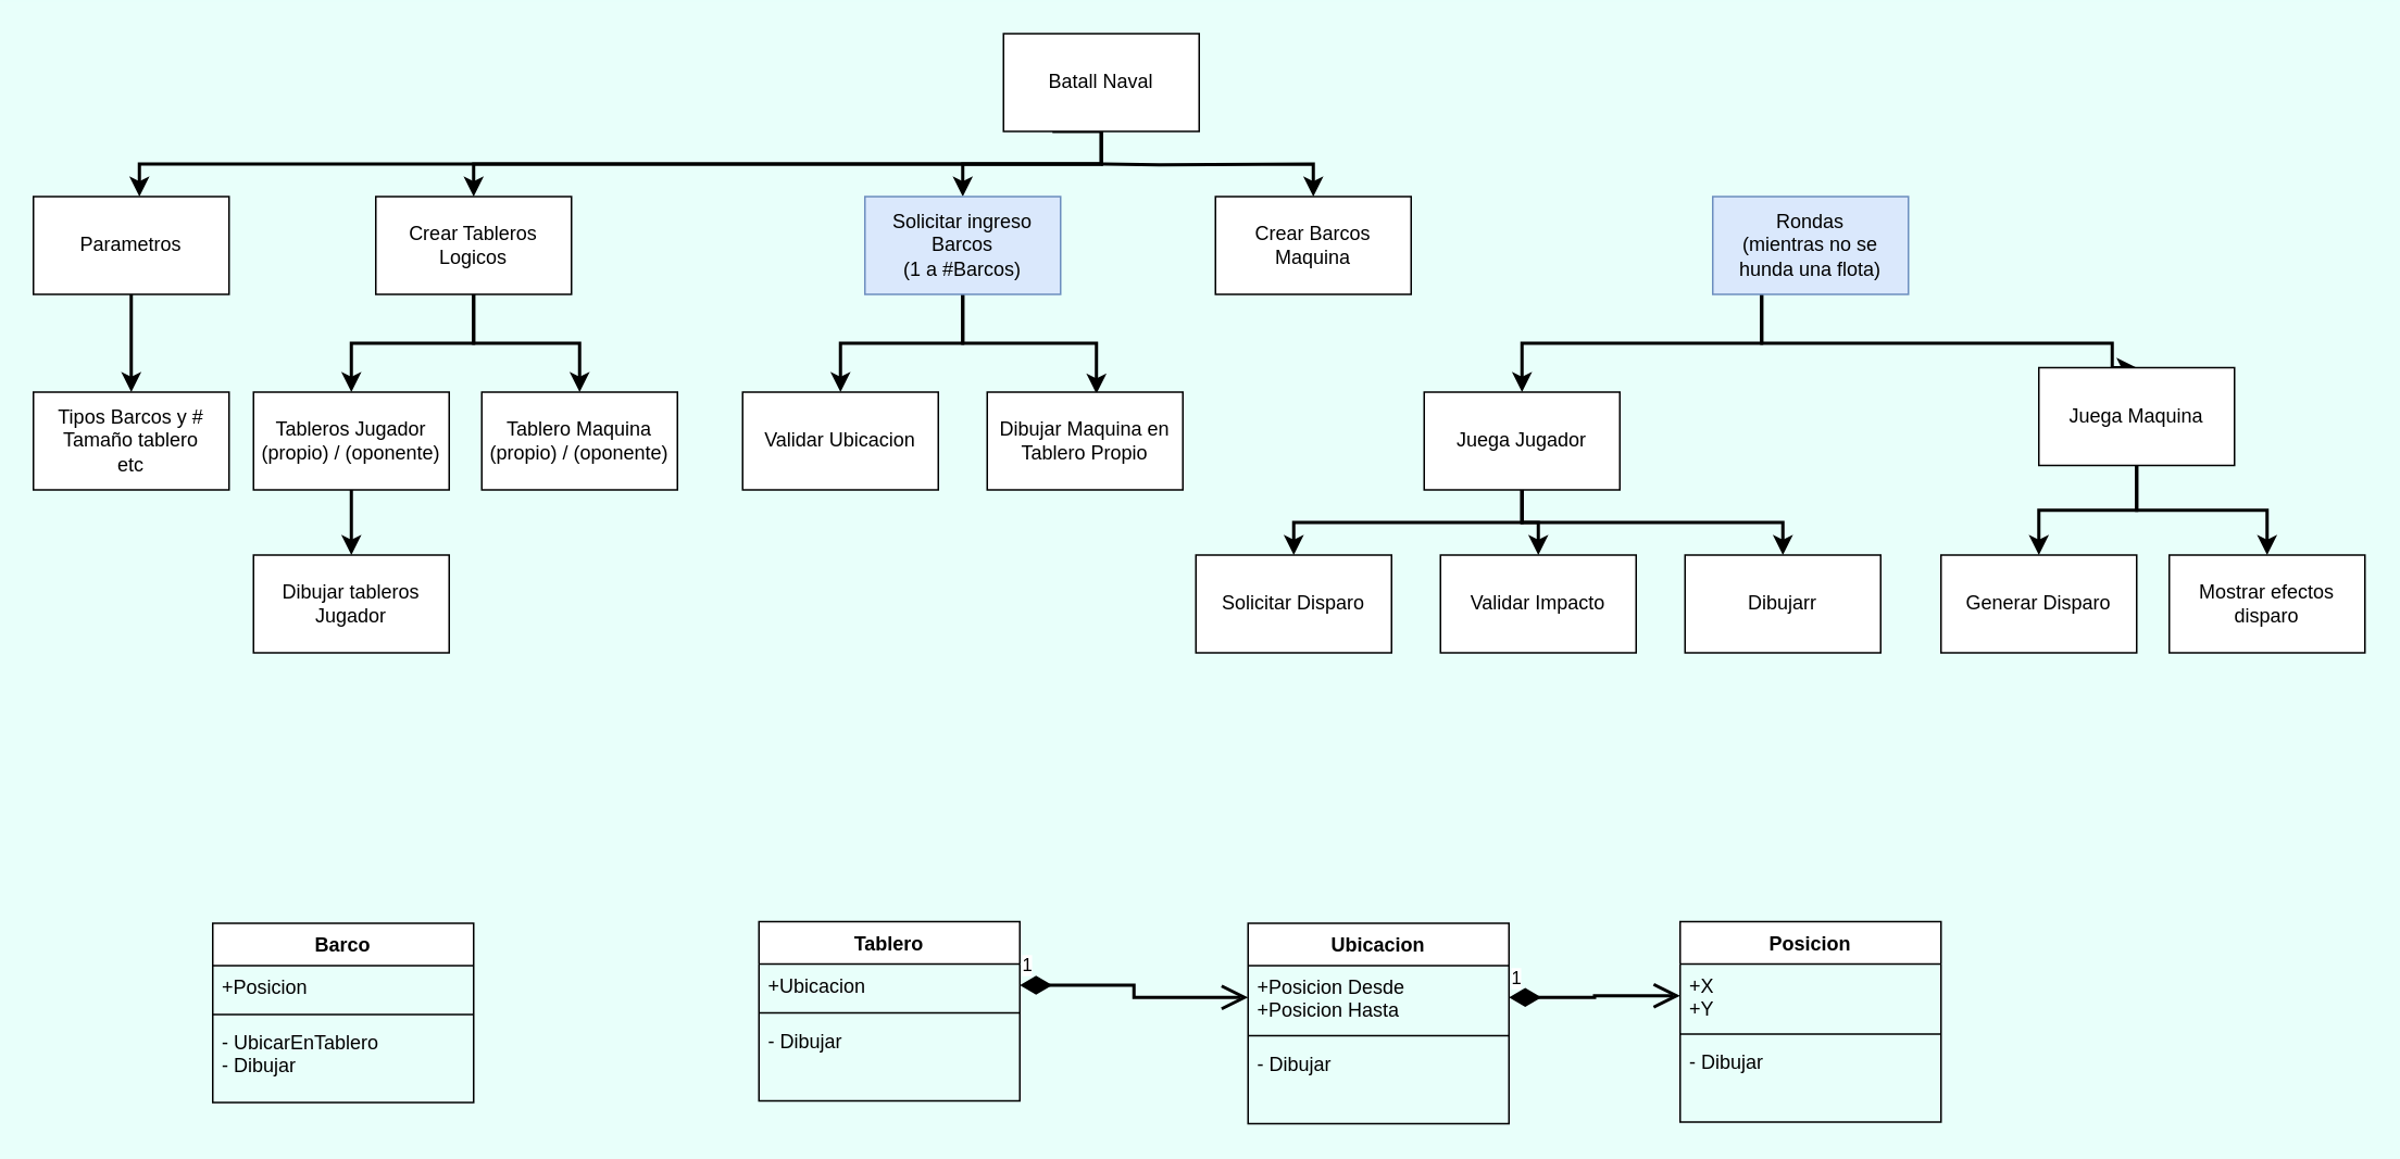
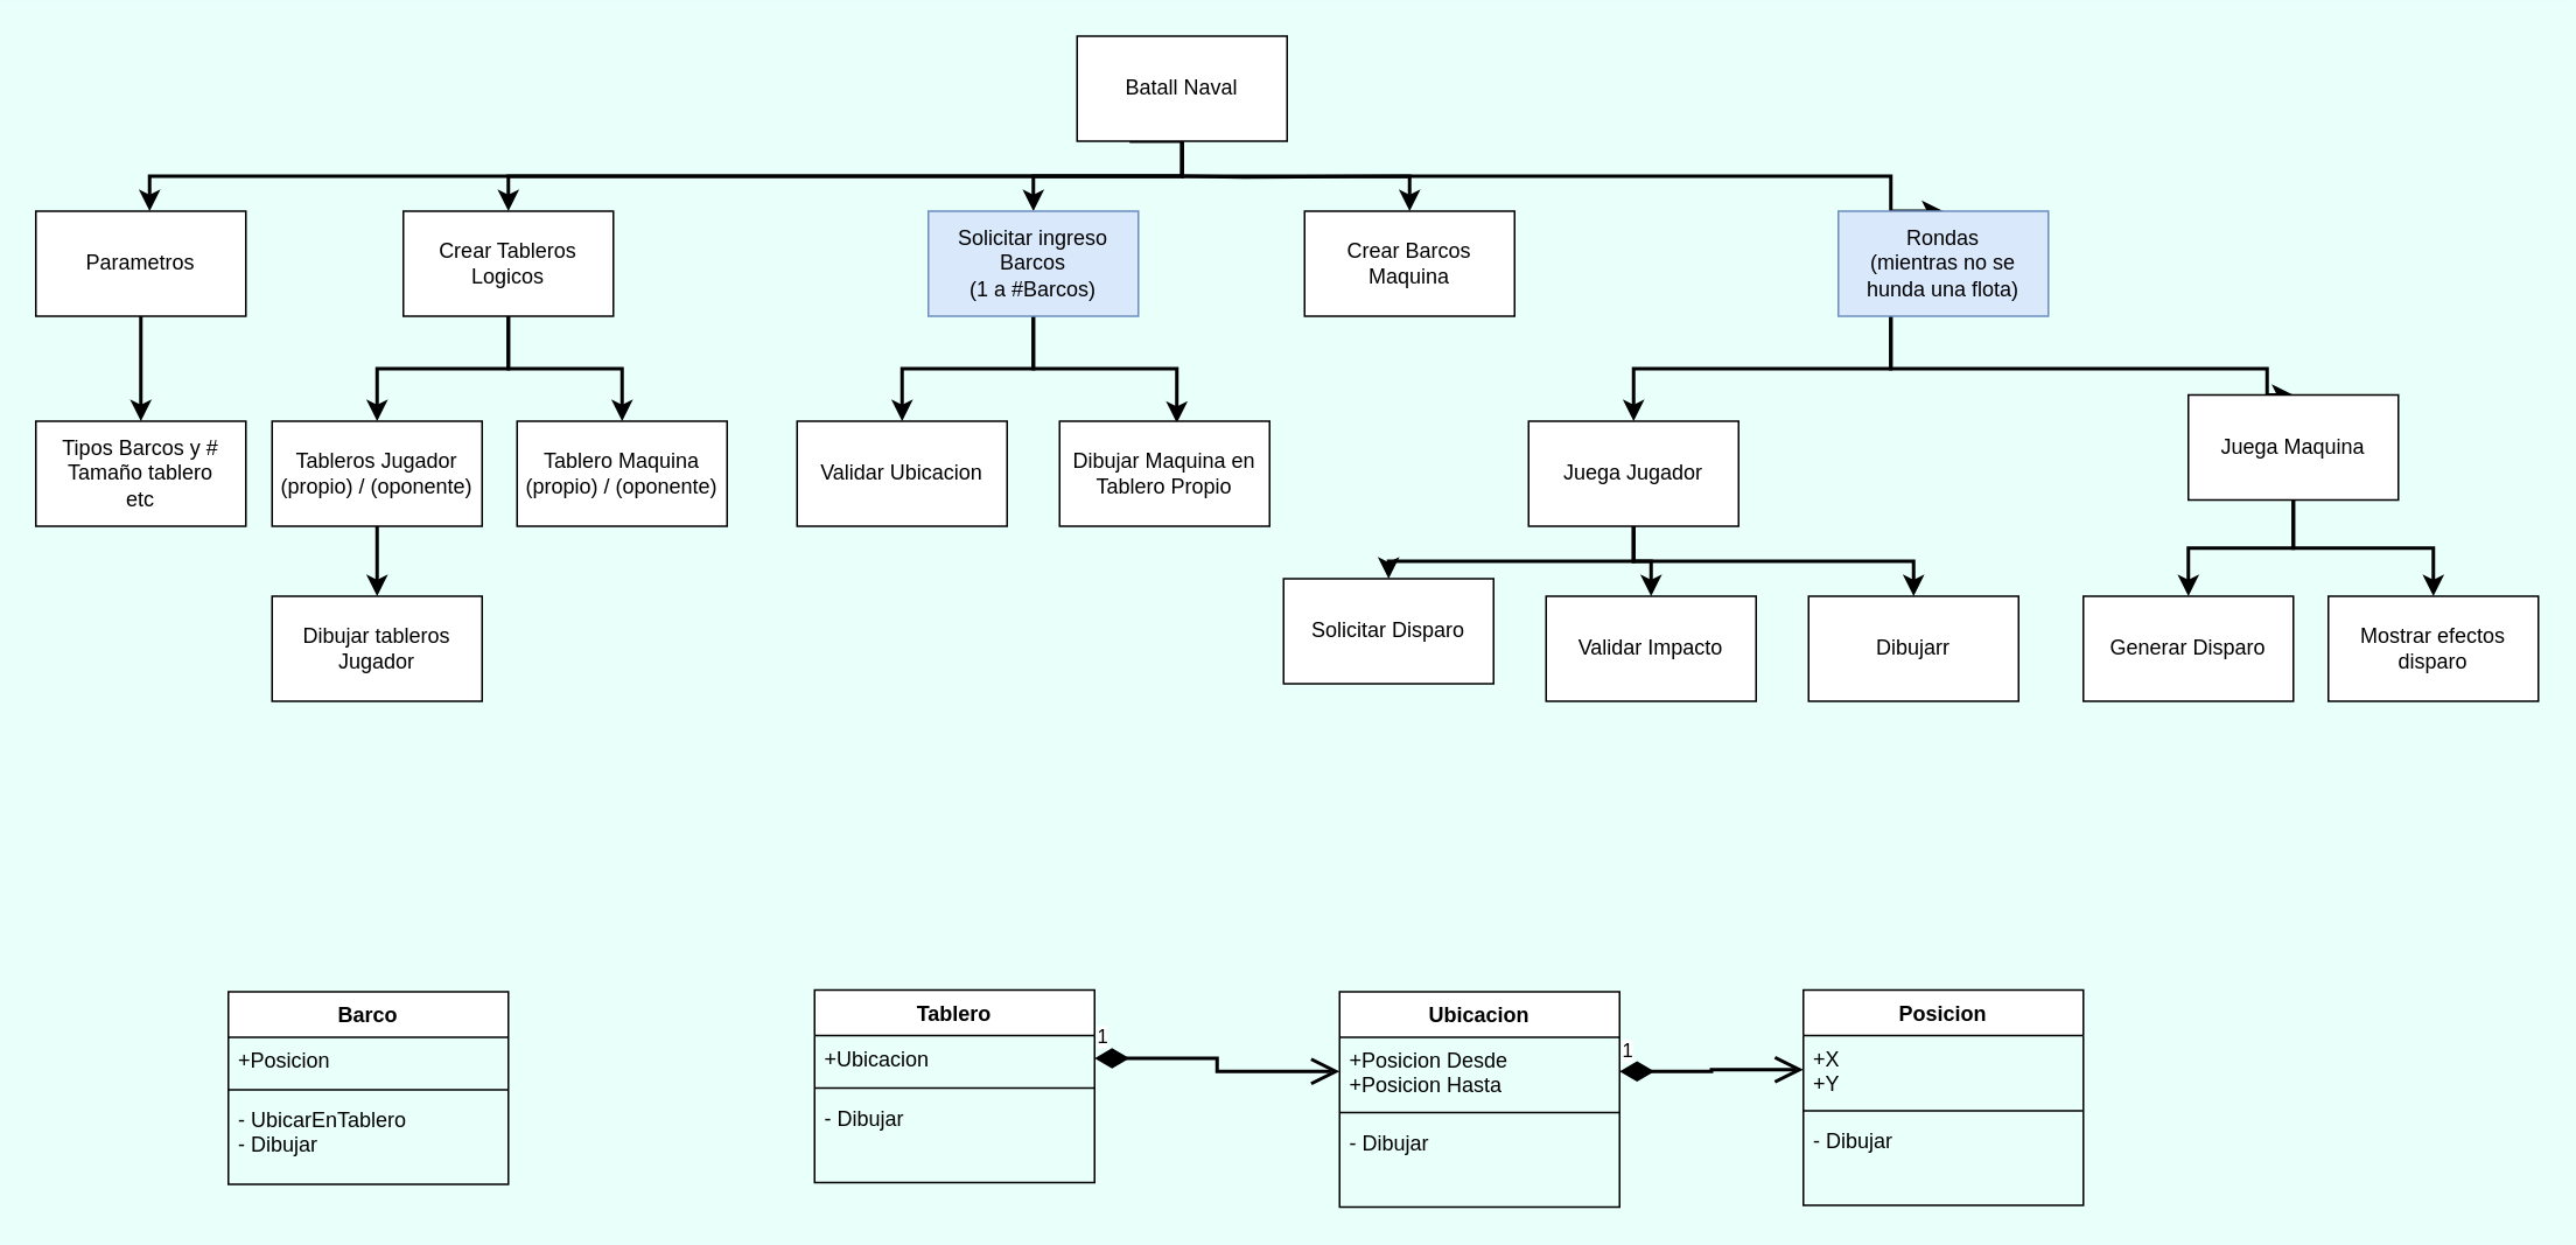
  <mxCell id="0" />
  <mxCell id="1" parent="0" />
  <mxCell id="2" value="" style="edgeStyle=orthogonalEdgeStyle;rounded=0;orthogonalLoop=1;jettySize=auto;html=1;strokeWidth=2;" edge="1" parent="1" source="7" target="19"><mxGeometry relative="1" as="geometry"><Array as="points"><mxPoint x="675" y="100" /><mxPoint x="590" y="100" /></Array></mxGeometry></mxCell>
  <mxCell id="3" style="edgeStyle=orthogonalEdgeStyle;rounded=0;orthogonalLoop=1;jettySize=auto;html=1;exitX=0.25;exitY=1;exitDx=0;exitDy=0;strokeWidth=2;" edge="1" parent="1" source="7" target="10"><mxGeometry relative="1" as="geometry"><Array as="points"><mxPoint x="675" y="80" /><mxPoint x="675" y="100" /><mxPoint x="290" y="100" /></Array></mxGeometry></mxCell>
  <mxCell id="4" style="edgeStyle=orthogonalEdgeStyle;rounded=0;orthogonalLoop=1;jettySize=auto;html=1;entryX=0.5;entryY=0;entryDx=0;entryDy=0;strokeWidth=2;" edge="1" parent="1" target="21"><mxGeometry relative="1" as="geometry"><mxPoint x="675" y="100" as="sourcePoint" /></mxGeometry></mxCell>
  <mxCell id="5" style="edgeStyle=orthogonalEdgeStyle;rounded=0;orthogonalLoop=1;jettySize=auto;html=1;strokeWidth=2;" edge="1" parent="1" source="7" target="15"><mxGeometry relative="1" as="geometry"><Array as="points"><mxPoint x="675" y="100" /><mxPoint x="85" y="100" /></Array></mxGeometry></mxCell>
+ <mxCell id="6" style="edgeStyle=orthogonalEdgeStyle;rounded=0;orthogonalLoop=1;jettySize=auto;html=1;entryX=0.5;entryY=0;entryDx=0;entryDy=0;strokeWidth=2;" edge="1" parent="1" source="7" target="26"><mxGeometry relative="1" as="geometry"><Array as="points"><mxPoint x="675" y="100" /><mxPoint x="1080" y="100" /></Array></mxGeometry></mxCell>
  <mxCell id="7" value="Batall Naval" style="rounded=0;whiteSpace=wrap;html=1;" vertex="1" parent="1"><mxGeometry x="615" y="20" width="120" height="60" as="geometry" /></mxCell>
  <mxCell id="8" style="edgeStyle=orthogonalEdgeStyle;rounded=0;orthogonalLoop=1;jettySize=auto;html=1;entryX=0.5;entryY=0;entryDx=0;entryDy=0;strokeWidth=2;" edge="1" parent="1" source="10" target="12"><mxGeometry relative="1" as="geometry" /></mxCell>
  <mxCell id="9" style="edgeStyle=orthogonalEdgeStyle;rounded=0;orthogonalLoop=1;jettySize=auto;html=1;strokeWidth=2;" edge="1" parent="1" source="10" target="13"><mxGeometry relative="1" as="geometry" /></mxCell>
  <mxCell id="10" value="Crear Tableros Logicos" style="rounded=0;whiteSpace=wrap;html=1;" vertex="1" parent="1"><mxGeometry x="230" y="120" width="120" height="60" as="geometry" /></mxCell>
  <mxCell id="11" style="edgeStyle=orthogonalEdgeStyle;rounded=0;orthogonalLoop=1;jettySize=auto;html=1;entryX=0.5;entryY=0;entryDx=0;entryDy=0;strokeWidth=2;" edge="1" parent="1" source="12" target="22"><mxGeometry relative="1" as="geometry" /></mxCell>
  <mxCell id="12" value="Tableros Jugador (propio) / (oponente)" style="rounded=0;whiteSpace=wrap;html=1;" vertex="1" parent="1"><mxGeometry x="155" y="240" width="120" height="60" as="geometry" /></mxCell>
  <mxCell id="13" value="Tablero Maquina (propio) / (oponente)" style="rounded=0;whiteSpace=wrap;html=1;" vertex="1" parent="1"><mxGeometry x="295" y="240" width="120" height="60" as="geometry" /></mxCell>
  <mxCell id="14" style="edgeStyle=orthogonalEdgeStyle;rounded=0;orthogonalLoop=1;jettySize=auto;html=1;entryX=0.5;entryY=0;entryDx=0;entryDy=0;strokeWidth=2;" edge="1" parent="1" source="15" target="16"><mxGeometry relative="1" as="geometry" /></mxCell>
  <mxCell id="15" value="Parametros" style="rounded=0;whiteSpace=wrap;html=1;" vertex="1" parent="1"><mxGeometry x="20" y="120" width="120" height="60" as="geometry" /></mxCell>
  <mxCell id="16" value="Tipos Barcos y #&lt;br&gt;Tamaño tablero&lt;br&gt;etc" style="rounded=0;whiteSpace=wrap;html=1;" vertex="1" parent="1"><mxGeometry x="20" y="240" width="120" height="60" as="geometry" /></mxCell>
  <mxCell id="17" style="edgeStyle=orthogonalEdgeStyle;rounded=0;orthogonalLoop=1;jettySize=auto;html=1;strokeWidth=2;" edge="1" parent="1" source="19" target="20"><mxGeometry relative="1" as="geometry" /></mxCell>
  <mxCell id="18" style="edgeStyle=orthogonalEdgeStyle;rounded=0;orthogonalLoop=1;jettySize=auto;html=1;entryX=0.558;entryY=0.017;entryDx=0;entryDy=0;entryPerimeter=0;strokeWidth=2;" edge="1" parent="1" source="19" target="23"><mxGeometry relative="1" as="geometry" /></mxCell>
  <mxCell id="19" value="Solicitar ingreso Barcos&lt;br&gt;(1 a #Barcos)" style="rounded=0;whiteSpace=wrap;html=1;fillColor=#dae8fc;strokeColor=#6c8ebf;" vertex="1" parent="1"><mxGeometry x="530" y="120" width="120" height="60" as="geometry" /></mxCell>
  <mxCell id="20" value="Validar Ubicacion" style="rounded=0;whiteSpace=wrap;html=1;" vertex="1" parent="1"><mxGeometry x="455" y="240" width="120" height="60" as="geometry" /></mxCell>
  <mxCell id="21" value="Crear Barcos Maquina" style="rounded=0;whiteSpace=wrap;html=1;" vertex="1" parent="1"><mxGeometry x="745" y="120" width="120" height="60" as="geometry" /></mxCell>
  <mxCell id="22" value="Dibujar tableros Jugador" style="rounded=0;whiteSpace=wrap;html=1;" vertex="1" parent="1"><mxGeometry x="155" y="340" width="120" height="60" as="geometry" /></mxCell>
  <mxCell id="23" value="Dibujar Maquina en Tablero Propio" style="rounded=0;whiteSpace=wrap;html=1;" vertex="1" parent="1"><mxGeometry x="605" y="240" width="120" height="60" as="geometry" /></mxCell>
  <mxCell id="24" style="edgeStyle=orthogonalEdgeStyle;rounded=0;orthogonalLoop=1;jettySize=auto;html=1;strokeWidth=2;" edge="1" parent="1" source="26" target="48"><mxGeometry relative="1" as="geometry"><Array as="points"><mxPoint x="1080" y="210" /><mxPoint x="933" y="210" /></Array></mxGeometry></mxCell>
  <mxCell id="25" style="edgeStyle=orthogonalEdgeStyle;rounded=0;orthogonalLoop=1;jettySize=auto;html=1;entryX=0.5;entryY=0;entryDx=0;entryDy=0;strokeWidth=2;" edge="1" parent="1" source="26" target="51"><mxGeometry relative="1" as="geometry"><Array as="points"><mxPoint x="1080" y="210" /><mxPoint x="1295" y="210" /></Array></mxGeometry></mxCell>
  <mxCell id="26" value="Rondas&lt;br&gt;(mientras no se hunda una flota)" style="rounded=0;whiteSpace=wrap;html=1;fillColor=#dae8fc;strokeColor=#6c8ebf;" vertex="1" parent="1"><mxGeometry x="1050" y="120" width="120" height="60" as="geometry" /></mxCell>
  <mxCell id="27" value="Barco" style="swimlane;fontStyle=1;align=center;verticalAlign=top;childLayout=stackLayout;horizontal=1;startSize=26;horizontalStack=0;resizeParent=1;resizeParentMax=0;resizeLast=0;collapsible=1;marginBottom=0;html=0;" vertex="1" parent="1"><mxGeometry x="130" y="566" width="160" height="110" as="geometry" /></mxCell>
  <mxCell id="28" value="+Posicion" style="text;strokeColor=none;fillColor=none;align=left;verticalAlign=top;spacingLeft=4;spacingRight=4;overflow=hidden;rotatable=0;points=[[0,0.5],[1,0.5]];portConstraint=eastwest;html=0;" vertex="1" parent="27"><mxGeometry y="26" width="160" height="26" as="geometry" /></mxCell>
  <mxCell id="29" value="" style="line;strokeWidth=1;fillColor=none;align=left;verticalAlign=middle;spacingTop=-1;spacingLeft=3;spacingRight=3;rotatable=0;labelPosition=right;points=[];portConstraint=eastwest;strokeColor=inherit;html=0;" vertex="1" parent="27"><mxGeometry y="52" width="160" height="8" as="geometry" /></mxCell>
  <mxCell id="30" value="- UbicarEnTablero&#10;- Dibujar" style="text;strokeColor=none;fillColor=none;align=left;verticalAlign=top;spacingLeft=4;spacingRight=4;overflow=hidden;rotatable=0;points=[[0,0.5],[1,0.5]];portConstraint=eastwest;html=0;" vertex="1" parent="27"><mxGeometry y="60" width="160" height="50" as="geometry" /></mxCell>
  <mxCell id="31" value="Tablero" style="swimlane;fontStyle=1;align=center;verticalAlign=top;childLayout=stackLayout;horizontal=1;startSize=26;horizontalStack=0;resizeParent=1;resizeParentMax=0;resizeLast=0;collapsible=1;marginBottom=0;html=0;" vertex="1" parent="1"><mxGeometry x="465" y="565" width="160" height="110" as="geometry" /></mxCell>
  <mxCell id="32" value="+Ubicacion" style="text;strokeColor=none;fillColor=none;align=left;verticalAlign=top;spacingLeft=4;spacingRight=4;overflow=hidden;rotatable=0;points=[[0,0.5],[1,0.5]];portConstraint=eastwest;html=0;" vertex="1" parent="31"><mxGeometry y="26" width="160" height="26" as="geometry" /></mxCell>
  <mxCell id="33" value="" style="line;strokeWidth=1;fillColor=none;align=left;verticalAlign=middle;spacingTop=-1;spacingLeft=3;spacingRight=3;rotatable=0;labelPosition=right;points=[];portConstraint=eastwest;strokeColor=inherit;html=0;" vertex="1" parent="31"><mxGeometry y="52" width="160" height="8" as="geometry" /></mxCell>
  <mxCell id="34" value="- Dibujar&#10;" style="text;strokeColor=none;fillColor=none;align=left;verticalAlign=top;spacingLeft=4;spacingRight=4;overflow=hidden;rotatable=0;points=[[0,0.5],[1,0.5]];portConstraint=eastwest;html=0;" vertex="1" parent="31"><mxGeometry y="60" width="160" height="50" as="geometry" /></mxCell>
  <mxCell id="35" value="Ubicacion" style="swimlane;fontStyle=1;align=center;verticalAlign=top;childLayout=stackLayout;horizontal=1;startSize=26;horizontalStack=0;resizeParent=1;resizeParentMax=0;resizeLast=0;collapsible=1;marginBottom=0;html=0;" vertex="1" parent="1"><mxGeometry x="765" y="566" width="160" height="123" as="geometry" /></mxCell>
  <mxCell id="36" value="+Posicion Desde&#10;+Posicion Hasta" style="text;strokeColor=none;fillColor=none;align=left;verticalAlign=top;spacingLeft=4;spacingRight=4;overflow=hidden;rotatable=0;points=[[0,0.5],[1,0.5]];portConstraint=eastwest;html=0;" vertex="1" parent="35"><mxGeometry y="26" width="160" height="39" as="geometry" /></mxCell>
  <mxCell id="37" value="" style="line;strokeWidth=1;fillColor=none;align=left;verticalAlign=middle;spacingTop=-1;spacingLeft=3;spacingRight=3;rotatable=0;labelPosition=right;points=[];portConstraint=eastwest;strokeColor=inherit;html=0;" vertex="1" parent="35"><mxGeometry y="65" width="160" height="8" as="geometry" /></mxCell>
  <mxCell id="38" value="- Dibujar&#10;" style="text;strokeColor=none;fillColor=none;align=left;verticalAlign=top;spacingLeft=4;spacingRight=4;overflow=hidden;rotatable=0;points=[[0,0.5],[1,0.5]];portConstraint=eastwest;html=0;" vertex="1" parent="35"><mxGeometry y="73" width="160" height="50" as="geometry" /></mxCell>
  <mxCell id="39" value="Posicion" style="swimlane;fontStyle=1;align=center;verticalAlign=top;childLayout=stackLayout;horizontal=1;startSize=26;horizontalStack=0;resizeParent=1;resizeParentMax=0;resizeLast=0;collapsible=1;marginBottom=0;html=0;" vertex="1" parent="1"><mxGeometry y="565" width="160" height="123" as="geometry" x="1030" /></mxCell>
  <mxCell id="40" value="+X&#10;+Y" style="text;strokeColor=none;fillColor=none;align=left;verticalAlign=top;spacingLeft=4;spacingRight=4;overflow=hidden;rotatable=0;points=[[0,0.5],[1,0.5]];portConstraint=eastwest;html=0;" vertex="1" parent="39"><mxGeometry y="26" width="160" height="39" as="geometry" /></mxCell>
  <mxCell id="41" value="" style="line;strokeWidth=1;fillColor=none;align=left;verticalAlign=middle;spacingTop=-1;spacingLeft=3;spacingRight=3;rotatable=0;labelPosition=right;points=[];portConstraint=eastwest;strokeColor=inherit;html=0;" vertex="1" parent="39"><mxGeometry y="65" width="160" height="8" as="geometry" /></mxCell>
  <mxCell id="42" value="- Dibujar&#10;" style="text;strokeColor=none;fillColor=none;align=left;verticalAlign=top;spacingLeft=4;spacingRight=4;overflow=hidden;rotatable=0;points=[[0,0.5],[1,0.5]];portConstraint=eastwest;html=0;" vertex="1" parent="39"><mxGeometry y="73" width="160" height="50" as="geometry" /></mxCell>
  <mxCell id="43" value="1" style="endArrow=open;html=1;endSize=12;startArrow=diamondThin;startSize=14;startFill=1;edgeStyle=orthogonalEdgeStyle;align=left;verticalAlign=bottom;rounded=0;strokeWidth=2;exitX=1;exitY=0.5;exitDx=0;exitDy=0;entryX=0;entryY=0.5;entryDx=0;entryDy=0;" edge="1" parent="1" source="32" target="36"><mxGeometry x="-1" y="3" relative="1" as="geometry"><mxPoint x="635" y="627" as="sourcePoint" /><mxPoint x="795" y="627" as="targetPoint" /></mxGeometry></mxCell>
  <mxCell id="44" value="1" style="endArrow=open;html=1;endSize=12;startArrow=diamondThin;startSize=14;startFill=1;edgeStyle=orthogonalEdgeStyle;align=left;verticalAlign=bottom;rounded=0;strokeWidth=2;exitX=1;exitY=0.5;exitDx=0;exitDy=0;entryX=0;entryY=0.5;entryDx=0;entryDy=0;" edge="1" parent="1" source="36" target="40"><mxGeometry x="-1" y="3" relative="1" as="geometry"><mxPoint x="940" y="615" as="sourcePoint" /><mxPoint x="1100" y="615" as="targetPoint" /></mxGeometry></mxCell>
  <mxCell id="45" style="edgeStyle=orthogonalEdgeStyle;rounded=0;orthogonalLoop=1;jettySize=auto;html=1;strokeWidth=2;" edge="1" parent="1" source="48" target="52"><mxGeometry relative="1" as="geometry"><Array as="points"><mxPoint x="933" y="320" /><mxPoint x="793" y="320" /></Array></mxGeometry></mxCell>
  <mxCell id="46" style="edgeStyle=orthogonalEdgeStyle;rounded=0;orthogonalLoop=1;jettySize=auto;html=1;entryX=0.5;entryY=0;entryDx=0;entryDy=0;strokeWidth=2;" edge="1" parent="1" source="48" target="54"><mxGeometry relative="1" as="geometry"><Array as="points"><mxPoint x="933" y="320" /><mxPoint x="1093" y="320" /></Array></mxGeometry></mxCell>
  <mxCell id="47" value="" style="edgeStyle=orthogonalEdgeStyle;rounded=0;orthogonalLoop=1;jettySize=auto;html=1;strokeWidth=2;" edge="1" parent="1" source="48" target="53"><mxGeometry relative="1" as="geometry" /></mxCell>
  <mxCell id="48" value="Juega Jugador" style="rounded=0;whiteSpace=wrap;html=1;" vertex="1" parent="1"><mxGeometry x="873" y="240" width="120" height="60" as="geometry" /></mxCell>
  <mxCell id="49" style="edgeStyle=orthogonalEdgeStyle;rounded=0;orthogonalLoop=1;jettySize=auto;html=1;strokeWidth=2;" edge="1" parent="1" source="51" target="55"><mxGeometry relative="1" as="geometry" /></mxCell>
  <mxCell id="50" style="edgeStyle=orthogonalEdgeStyle;rounded=0;orthogonalLoop=1;jettySize=auto;html=1;entryX=0.5;entryY=0;entryDx=0;entryDy=0;strokeWidth=2;" edge="1" parent="1" source="51" target="56"><mxGeometry relative="1" as="geometry" /></mxCell>
  <mxCell id="51" value="Juega Maquina" style="rounded=0;whiteSpace=wrap;html=1;" vertex="1" parent="1"><mxGeometry x="1250" y="225" width="120" height="60" as="geometry" /></mxCell>
- <mxCell id="52" value="Solicitar Disparo" style="rounded=0;whiteSpace=wrap;html=1;" vertex="1" parent="1"><mxGeometry x="733" y="340" width="120" height="60" as="geometry" /></mxCell>
+ <mxCell id="52" value="Solicitar Disparo" style="rounded=0;whiteSpace=wrap;html=1;" vertex="1" parent="1"><mxGeometry x="733" y="330" width="120" height="60" as="geometry" /></mxCell>
  <mxCell id="53" value="Validar Impacto" style="rounded=0;whiteSpace=wrap;html=1;" vertex="1" parent="1"><mxGeometry x="883" y="340" width="120" height="60" as="geometry" /></mxCell>
  <mxCell id="54" value="Dibujarr" style="rounded=0;whiteSpace=wrap;html=1;" vertex="1" parent="1"><mxGeometry x="1033" y="340" width="120" height="60" as="geometry" /></mxCell>
  <mxCell id="55" value="Generar Disparo" style="rounded=0;whiteSpace=wrap;html=1;" vertex="1" parent="1"><mxGeometry x="1190" y="340" width="120" height="60" as="geometry" /></mxCell>
  <mxCell id="56" value="Mostrar efectos&lt;br&gt;disparo" style="rounded=0;whiteSpace=wrap;html=1;" vertex="1" parent="1"><mxGeometry x="1330" y="340" width="120" height="60" as="geometry" /></mxCell>
